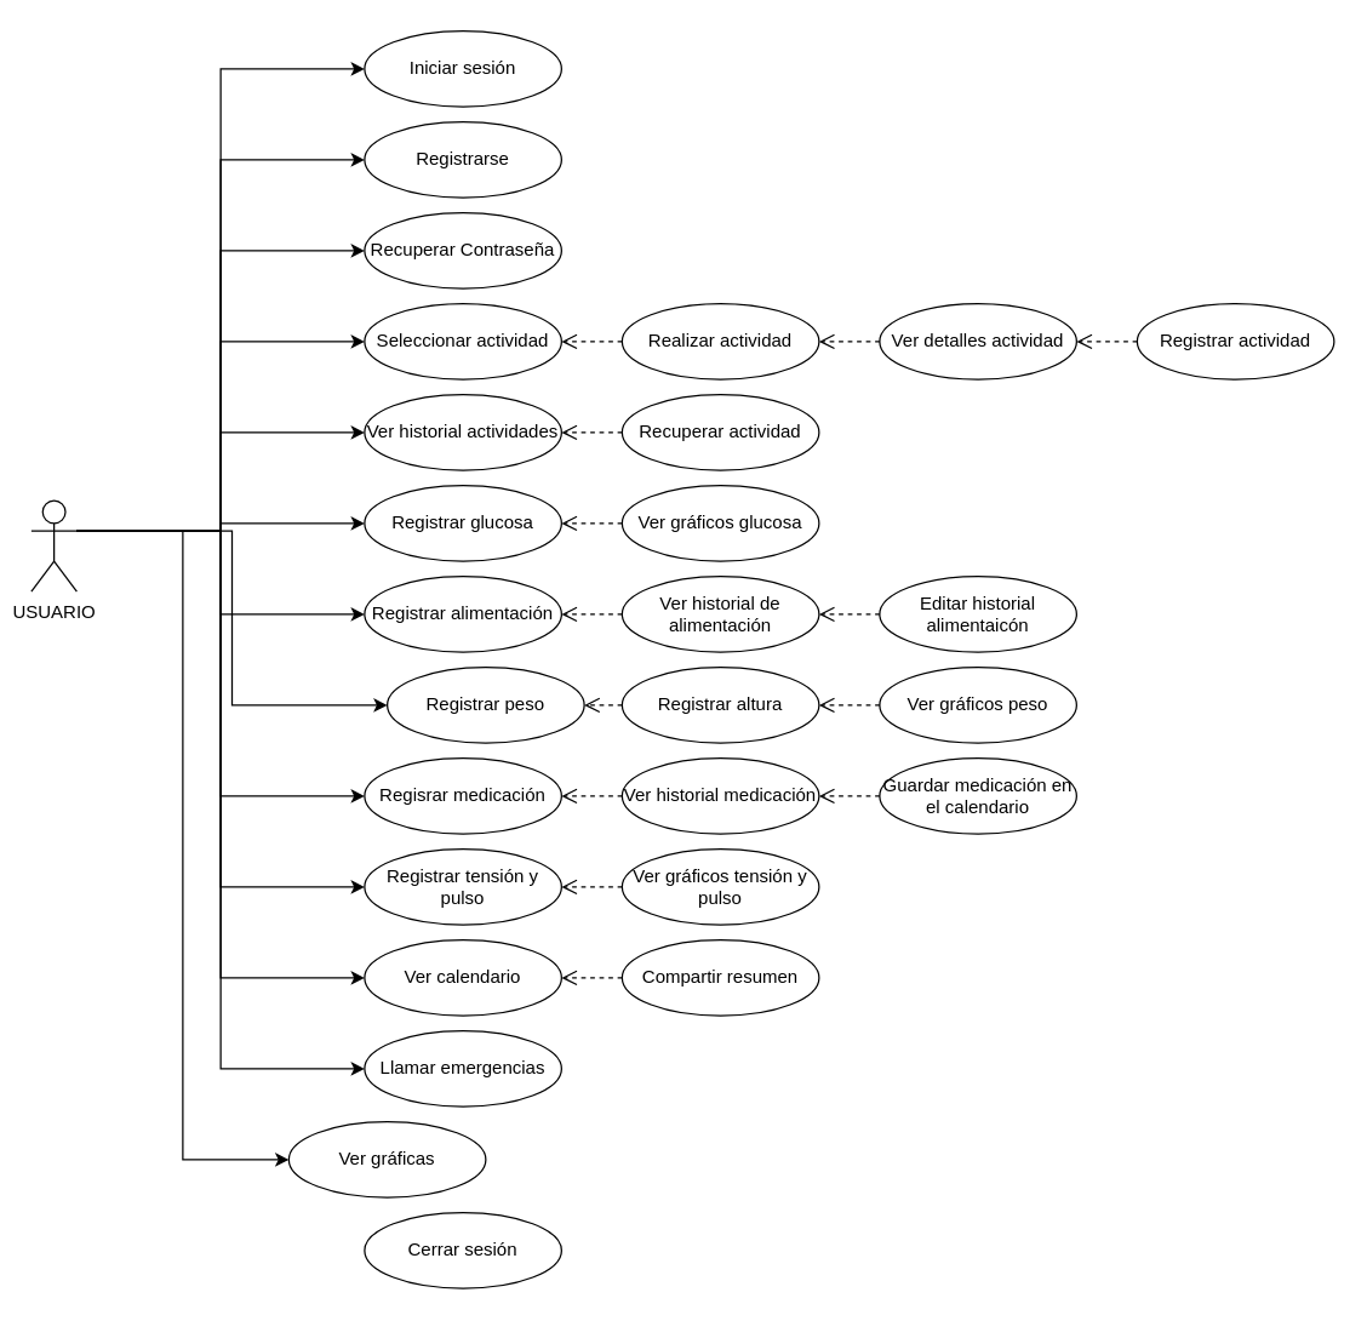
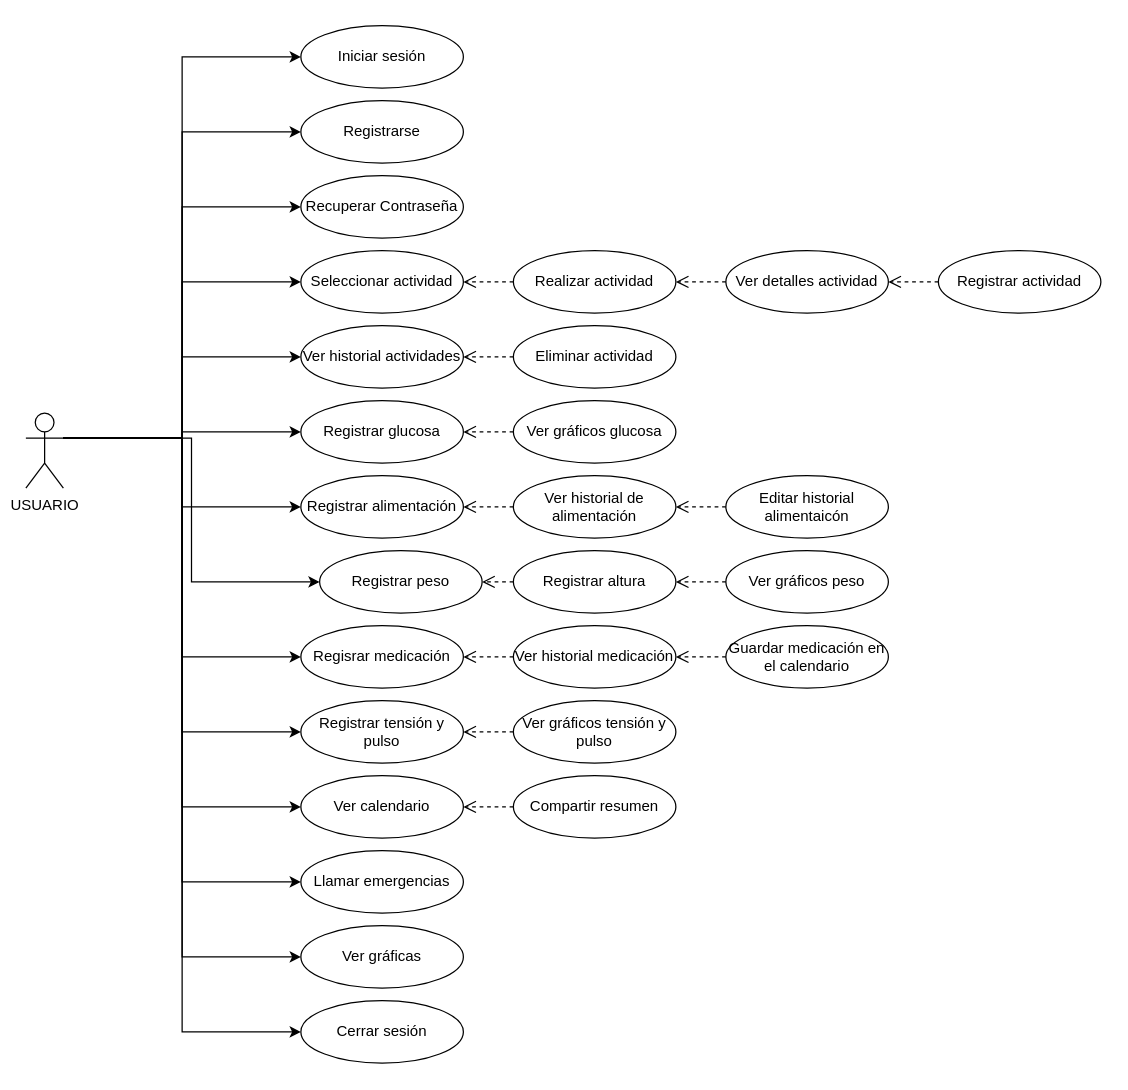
  <mxCell id="0" />
  <mxCell id="1" parent="0" />
  <mxCell id="2" style="edgeStyle=orthogonalEdgeStyle;rounded=0;orthogonalLoop=1;jettySize=auto;html=1;exitX=1;exitY=0.333;exitDx=0;exitDy=0;exitPerimeter=0;entryX=0;entryY=0.5;entryDx=0;entryDy=0;" edge="1" parent="1" source="16" target="17"><mxGeometry relative="1" as="geometry" /></mxCell>
  <mxCell id="3" style="edgeStyle=orthogonalEdgeStyle;rounded=0;orthogonalLoop=1;jettySize=auto;html=1;exitX=1;exitY=0.333;exitDx=0;exitDy=0;exitPerimeter=0;entryX=0;entryY=0.5;entryDx=0;entryDy=0;" edge="1" parent="1" source="16" target="18"><mxGeometry relative="1" as="geometry" /></mxCell>
  <mxCell id="4" style="edgeStyle=orthogonalEdgeStyle;rounded=0;orthogonalLoop=1;jettySize=auto;html=1;exitX=1;exitY=0.333;exitDx=0;exitDy=0;exitPerimeter=0;entryX=0;entryY=0.5;entryDx=0;entryDy=0;" edge="1" parent="1" source="16" target="19"><mxGeometry relative="1" as="geometry" /></mxCell>
  <mxCell id="5" style="edgeStyle=orthogonalEdgeStyle;rounded=0;orthogonalLoop=1;jettySize=auto;html=1;exitX=1;exitY=0.333;exitDx=0;exitDy=0;exitPerimeter=0;entryX=0;entryY=0.5;entryDx=0;entryDy=0;" edge="1" parent="1" source="16" target="20"><mxGeometry relative="1" as="geometry" /></mxCell>
  <mxCell id="6" style="edgeStyle=orthogonalEdgeStyle;rounded=0;orthogonalLoop=1;jettySize=auto;html=1;exitX=1;exitY=0.333;exitDx=0;exitDy=0;exitPerimeter=0;entryX=0;entryY=0.5;entryDx=0;entryDy=0;" edge="1" parent="1" source="16" target="22"><mxGeometry relative="1" as="geometry" /></mxCell>
  <mxCell id="7" style="edgeStyle=orthogonalEdgeStyle;rounded=0;orthogonalLoop=1;jettySize=auto;html=1;exitX=1;exitY=0.333;exitDx=0;exitDy=0;exitPerimeter=0;entryX=0;entryY=0.5;entryDx=0;entryDy=0;" edge="1" parent="1" source="16" target="32"><mxGeometry relative="1" as="geometry" /></mxCell>
  <mxCell id="8" style="edgeStyle=orthogonalEdgeStyle;rounded=0;orthogonalLoop=1;jettySize=auto;html=1;exitX=1;exitY=0.333;exitDx=0;exitDy=0;exitPerimeter=0;entryX=0;entryY=0.5;entryDx=0;entryDy=0;" edge="1" parent="1" source="16" target="34"><mxGeometry relative="1" as="geometry" /></mxCell>
  <mxCell id="9" style="edgeStyle=orthogonalEdgeStyle;rounded=0;orthogonalLoop=1;jettySize=auto;html=1;exitX=1;exitY=0.333;exitDx=0;exitDy=0;exitPerimeter=0;entryX=0;entryY=0.5;entryDx=0;entryDy=0;" edge="1" parent="1" source="16" target="23"><mxGeometry relative="1" as="geometry" /></mxCell>
  <mxCell id="10" style="edgeStyle=orthogonalEdgeStyle;rounded=0;orthogonalLoop=1;jettySize=auto;html=1;exitX=1;exitY=0.333;exitDx=0;exitDy=0;exitPerimeter=0;entryX=0;entryY=0.5;entryDx=0;entryDy=0;" edge="1" parent="1" source="16" target="37"><mxGeometry relative="1" as="geometry" /></mxCell>
  <mxCell id="11" style="edgeStyle=orthogonalEdgeStyle;rounded=0;orthogonalLoop=1;jettySize=auto;html=1;exitX=1;exitY=0.333;exitDx=0;exitDy=0;exitPerimeter=0;entryX=0;entryY=0.5;entryDx=0;entryDy=0;" edge="1" parent="1" source="16" target="30"><mxGeometry relative="1" as="geometry" /></mxCell>
  <mxCell id="12" style="edgeStyle=orthogonalEdgeStyle;rounded=0;orthogonalLoop=1;jettySize=auto;html=1;exitX=1;exitY=0.333;exitDx=0;exitDy=0;exitPerimeter=0;entryX=0;entryY=0.5;entryDx=0;entryDy=0;" edge="1" parent="1" source="16" target="40"><mxGeometry relative="1" as="geometry" /></mxCell>
  <mxCell id="13" style="edgeStyle=orthogonalEdgeStyle;rounded=0;orthogonalLoop=1;jettySize=auto;html=1;exitX=1;exitY=0.333;exitDx=0;exitDy=0;exitPerimeter=0;entryX=0;entryY=0.5;entryDx=0;entryDy=0;" edge="1" parent="1" source="16" target="42"><mxGeometry relative="1" as="geometry" /></mxCell>
  <mxCell id="14" style="edgeStyle=orthogonalEdgeStyle;rounded=0;orthogonalLoop=1;jettySize=auto;html=1;exitX=1;exitY=0.333;exitDx=0;exitDy=0;exitPerimeter=0;entryX=0;entryY=0.5;entryDx=0;entryDy=0;" edge="1" parent="1" source="16" target="43"><mxGeometry relative="1" as="geometry" /></mxCell>
+ <mxCell id="15" style="edgeStyle=orthogonalEdgeStyle;rounded=0;orthogonalLoop=1;jettySize=auto;html=1;exitX=1;exitY=0.333;exitDx=0;exitDy=0;exitPerimeter=0;entryX=0;entryY=0.5;entryDx=0;entryDy=0;" edge="1" parent="1" source="16" target="44"><mxGeometry relative="1" as="geometry" /></mxCell>
  <mxCell id="16" value="USUARIO" style="shape=umlActor;verticalLabelPosition=bottom;verticalAlign=top;html=1;" vertex="1" parent="1"><mxGeometry x="20" y="330" width="30" height="60" as="geometry" /></mxCell>
  <mxCell id="17" value="Iniciar sesión" style="ellipse;whiteSpace=wrap;html=1;" vertex="1" parent="1"><mxGeometry x="240" y="20" width="130" height="50" as="geometry" /></mxCell>
  <mxCell id="18" value="&lt;div&gt;Registrarse&lt;/div&gt;" style="ellipse;whiteSpace=wrap;html=1;" vertex="1" parent="1"><mxGeometry x="240" y="80" width="130" height="50" as="geometry" /></mxCell>
  <mxCell id="19" value="&lt;div&gt;Recuperar Contraseña&lt;/div&gt;" style="ellipse;whiteSpace=wrap;html=1;" vertex="1" parent="1"><mxGeometry x="240" y="140" width="130" height="50" as="geometry" /></mxCell>
  <mxCell id="20" value="&lt;div&gt;Seleccionar actividad&lt;/div&gt;" style="ellipse;whiteSpace=wrap;html=1;" vertex="1" parent="1"><mxGeometry x="240" y="200" width="130" height="50" as="geometry" /></mxCell>
  <mxCell id="21" value="&lt;div&gt;Ver detalles actividad&lt;/div&gt;" style="ellipse;whiteSpace=wrap;html=1;" vertex="1" parent="1"><mxGeometry x="580" y="200" width="130" height="50" as="geometry" /></mxCell>
  <mxCell id="22" value="&lt;div&gt;Ver historial actividades&lt;/div&gt;" style="ellipse;whiteSpace=wrap;html=1;" vertex="1" parent="1"><mxGeometry x="240" y="260" width="130" height="50" as="geometry" /></mxCell>
  <mxCell id="23" value="&lt;div&gt;Registrar peso&lt;/div&gt;" style="ellipse;whiteSpace=wrap;html=1;" vertex="1" parent="1"><mxGeometry x="255" y="440" width="130" height="50" as="geometry" /></mxCell>
  <mxCell id="24" value="&lt;div&gt;Registrar actividad&lt;/div&gt;" style="ellipse;whiteSpace=wrap;html=1;" vertex="1" parent="1"><mxGeometry x="750" y="200" width="130" height="50" as="geometry" /></mxCell>
  <mxCell id="25" value="&lt;div&gt;Realizar actividad&lt;/div&gt;" style="ellipse;whiteSpace=wrap;html=1;" vertex="1" parent="1"><mxGeometry x="410" y="200" width="130" height="50" as="geometry" /></mxCell>
  <mxCell id="26" style="edgeStyle=orthogonalEdgeStyle;rounded=0;orthogonalLoop=1;jettySize=auto;html=1;exitX=0.5;exitY=1;exitDx=0;exitDy=0;" edge="1" parent="1" source="25" target="25"><mxGeometry relative="1" as="geometry" /></mxCell>
- <mxCell id="27" value="&lt;div&gt;Recuperar actividad&lt;/div&gt;" style="ellipse;whiteSpace=wrap;html=1;" vertex="1" parent="1"><mxGeometry x="410" y="260" width="130" height="50" as="geometry" /></mxCell>
+ <mxCell id="27" value="&lt;div&gt;Eliminar actividad&lt;/div&gt;" style="ellipse;whiteSpace=wrap;html=1;" vertex="1" parent="1"><mxGeometry x="410" y="260" width="130" height="50" as="geometry" /></mxCell>
  <mxCell id="28" value="&lt;div&gt;Ver gráficos peso&lt;/div&gt;" style="ellipse;whiteSpace=wrap;html=1;" vertex="1" parent="1"><mxGeometry x="580" y="440" width="130" height="50" as="geometry" /></mxCell>
  <mxCell id="29" value="&lt;div&gt;Registrar altura&lt;/div&gt;" style="ellipse;whiteSpace=wrap;html=1;" vertex="1" parent="1"><mxGeometry x="410" y="440" width="130" height="50" as="geometry" /></mxCell>
  <mxCell id="30" value="&lt;div&gt;Registrar tensión y pulso&lt;/div&gt;" style="ellipse;whiteSpace=wrap;html=1;" vertex="1" parent="1"><mxGeometry x="240" y="560" width="130" height="50" as="geometry" /></mxCell>
  <mxCell id="31" value="&lt;div&gt;Ver gráficos tensión y pulso&lt;/div&gt;" style="ellipse;whiteSpace=wrap;html=1;" vertex="1" parent="1"><mxGeometry x="410" y="560" width="130" height="50" as="geometry" /></mxCell>
  <mxCell id="32" value="&lt;div&gt;Registrar glucosa&lt;/div&gt;" style="ellipse;whiteSpace=wrap;html=1;" vertex="1" parent="1"><mxGeometry x="240" y="320" width="130" height="50" as="geometry" /></mxCell>
  <mxCell id="33" value="&lt;div&gt;Ver gráficos glucosa&lt;/div&gt;" style="ellipse;whiteSpace=wrap;html=1;" vertex="1" parent="1"><mxGeometry x="410" y="320" width="130" height="50" as="geometry" /></mxCell>
  <mxCell id="34" value="&lt;div&gt;Registrar alimentación&lt;/div&gt;" style="ellipse;whiteSpace=wrap;html=1;" vertex="1" parent="1"><mxGeometry x="240" y="380" width="130" height="50" as="geometry" /></mxCell>
  <mxCell id="35" value="&lt;div&gt;Ver historial de alimentación&lt;/div&gt;" style="ellipse;whiteSpace=wrap;html=1;" vertex="1" parent="1"><mxGeometry x="410" y="380" width="130" height="50" as="geometry" /></mxCell>
  <mxCell id="36" value="&lt;div&gt;Editar historial alimentaicón&lt;/div&gt;" style="ellipse;whiteSpace=wrap;html=1;" vertex="1" parent="1"><mxGeometry x="580" y="380" width="130" height="50" as="geometry" /></mxCell>
  <mxCell id="37" value="&lt;div&gt;Regisrar medicación&lt;/div&gt;" style="ellipse;whiteSpace=wrap;html=1;" vertex="1" parent="1"><mxGeometry x="240" y="500" width="130" height="50" as="geometry" /></mxCell>
  <mxCell id="38" value="&lt;div&gt;Ver historial medicación&lt;/div&gt;" style="ellipse;whiteSpace=wrap;html=1;" vertex="1" parent="1"><mxGeometry x="410" y="500" width="130" height="50" as="geometry" /></mxCell>
  <mxCell id="39" value="&lt;div&gt;Guardar medicación en el calendario&lt;/div&gt;" style="ellipse;whiteSpace=wrap;html=1;" vertex="1" parent="1"><mxGeometry x="580" y="500" width="130" height="50" as="geometry" /></mxCell>
  <mxCell id="40" value="&lt;div&gt;Ver calendario&lt;/div&gt;" style="ellipse;whiteSpace=wrap;html=1;" vertex="1" parent="1"><mxGeometry x="240" y="620" width="130" height="50" as="geometry" /></mxCell>
  <mxCell id="41" value="&lt;div&gt;Compartir resumen&lt;/div&gt;" style="ellipse;whiteSpace=wrap;html=1;" vertex="1" parent="1"><mxGeometry x="410" y="620" width="130" height="50" as="geometry" /></mxCell>
  <mxCell id="42" value="&lt;div&gt;Llamar emergencias&lt;/div&gt;" style="ellipse;whiteSpace=wrap;html=1;" vertex="1" parent="1"><mxGeometry x="240" y="680" width="130" height="50" as="geometry" /></mxCell>
- <mxCell id="43" value="&lt;div&gt;Ver gráficas&lt;/div&gt;" style="ellipse;whiteSpace=wrap;html=1;" vertex="1" parent="1"><mxGeometry x="190" y="740" width="130" height="50" as="geometry" /></mxCell>
+ <mxCell id="43" value="&lt;div&gt;Ver gráficas&lt;/div&gt;" style="ellipse;whiteSpace=wrap;html=1;" vertex="1" parent="1"><mxGeometry x="240" y="740" width="130" height="50" as="geometry" /></mxCell>
  <mxCell id="44" value="Cerrar sesión" style="ellipse;whiteSpace=wrap;html=1;" vertex="1" parent="1"><mxGeometry x="240" y="800" width="130" height="50" as="geometry" /></mxCell>
  <mxCell id="45" value="" style="html=1;verticalAlign=bottom;endArrow=open;dashed=1;endSize=8;curved=0;rounded=0;exitX=0;exitY=0.5;exitDx=0;exitDy=0;entryX=1;entryY=0.5;entryDx=0;entryDy=0;" edge="1" parent="1" source="25" target="20"><mxGeometry relative="1" as="geometry"><mxPoint x="80" y="530" as="sourcePoint" /><mxPoint x="0" y="530" as="targetPoint" /></mxGeometry></mxCell>
  <mxCell id="46" value="" style="html=1;verticalAlign=bottom;endArrow=open;dashed=1;endSize=8;curved=0;rounded=0;exitX=0;exitY=0.5;exitDx=0;exitDy=0;entryX=1;entryY=0.5;entryDx=0;entryDy=0;" edge="1" parent="1" source="21" target="25"><mxGeometry relative="1" as="geometry"><mxPoint x="90" y="540" as="sourcePoint" /><mxPoint x="10" y="540" as="targetPoint" /></mxGeometry></mxCell>
  <mxCell id="47" value="" style="html=1;verticalAlign=bottom;endArrow=open;dashed=1;endSize=8;curved=0;rounded=0;exitX=0;exitY=0.5;exitDx=0;exitDy=0;entryX=1;entryY=0.5;entryDx=0;entryDy=0;" edge="1" parent="1" source="24" target="21"><mxGeometry relative="1" as="geometry"><mxPoint x="100" y="550" as="sourcePoint" /><mxPoint x="20" y="550" as="targetPoint" /></mxGeometry></mxCell>
  <mxCell id="48" value="" style="html=1;verticalAlign=bottom;endArrow=open;dashed=1;endSize=8;curved=0;rounded=0;exitX=0;exitY=0.5;exitDx=0;exitDy=0;entryX=1;entryY=0.5;entryDx=0;entryDy=0;" edge="1" parent="1" source="35" target="34"><mxGeometry relative="1" as="geometry"><mxPoint x="110" y="560" as="sourcePoint" /><mxPoint x="30" y="560" as="targetPoint" /></mxGeometry></mxCell>
  <mxCell id="49" value="" style="html=1;verticalAlign=bottom;endArrow=open;dashed=1;endSize=8;curved=0;rounded=0;exitX=0;exitY=0.5;exitDx=0;exitDy=0;" edge="1" parent="1" source="27" target="22"><mxGeometry relative="1" as="geometry"><mxPoint x="120" y="570" as="sourcePoint" /><mxPoint x="40" y="570" as="targetPoint" /></mxGeometry></mxCell>
  <mxCell id="50" value="" style="html=1;verticalAlign=bottom;endArrow=open;dashed=1;endSize=8;curved=0;rounded=0;exitX=0;exitY=0.5;exitDx=0;exitDy=0;" edge="1" parent="1" source="33" target="32"><mxGeometry relative="1" as="geometry"><mxPoint x="130" y="580" as="sourcePoint" /><mxPoint x="50" y="580" as="targetPoint" /></mxGeometry></mxCell>
  <mxCell id="51" value="" style="html=1;verticalAlign=bottom;endArrow=open;dashed=1;endSize=8;curved=0;rounded=0;exitX=0;exitY=0.5;exitDx=0;exitDy=0;entryX=1;entryY=0.5;entryDx=0;entryDy=0;" edge="1" parent="1" source="29" target="23"><mxGeometry relative="1" as="geometry"><mxPoint x="140" y="590" as="sourcePoint" /><mxPoint x="60" y="590" as="targetPoint" /></mxGeometry></mxCell>
  <mxCell id="52" value="" style="html=1;verticalAlign=bottom;endArrow=open;dashed=1;endSize=8;curved=0;rounded=0;exitX=0;exitY=0.5;exitDx=0;exitDy=0;entryX=1;entryY=0.5;entryDx=0;entryDy=0;" edge="1" parent="1" source="38" target="37"><mxGeometry relative="1" as="geometry"><mxPoint x="150" y="600" as="sourcePoint" /><mxPoint x="70" y="600" as="targetPoint" /></mxGeometry></mxCell>
  <mxCell id="53" value="" style="html=1;verticalAlign=bottom;endArrow=open;dashed=1;endSize=8;curved=0;rounded=0;exitX=0;exitY=0.5;exitDx=0;exitDy=0;entryX=1;entryY=0.5;entryDx=0;entryDy=0;" edge="1" parent="1" source="31" target="30"><mxGeometry relative="1" as="geometry"><mxPoint x="160" y="610" as="sourcePoint" /><mxPoint x="380" y="610" as="targetPoint" /></mxGeometry></mxCell>
  <mxCell id="54" value="" style="html=1;verticalAlign=bottom;endArrow=open;dashed=1;endSize=8;curved=0;rounded=0;exitX=0;exitY=0.5;exitDx=0;exitDy=0;entryX=1;entryY=0.5;entryDx=0;entryDy=0;" edge="1" parent="1" source="41" target="40"><mxGeometry relative="1" as="geometry"><mxPoint x="170" y="620" as="sourcePoint" /><mxPoint x="90" y="620" as="targetPoint" /></mxGeometry></mxCell>
  <mxCell id="55" value="" style="html=1;verticalAlign=bottom;endArrow=open;dashed=1;endSize=8;curved=0;rounded=0;exitX=0;exitY=0.5;exitDx=0;exitDy=0;entryX=1;entryY=0.5;entryDx=0;entryDy=0;" edge="1" parent="1" source="36" target="35"><mxGeometry relative="1" as="geometry"><mxPoint x="180" y="630" as="sourcePoint" /><mxPoint x="100" y="630" as="targetPoint" /></mxGeometry></mxCell>
  <mxCell id="56" value="" style="html=1;verticalAlign=bottom;endArrow=open;dashed=1;endSize=8;curved=0;rounded=0;exitX=0;exitY=0.5;exitDx=0;exitDy=0;entryX=1;entryY=0.5;entryDx=0;entryDy=0;" edge="1" parent="1" source="28" target="29"><mxGeometry relative="1" as="geometry"><mxPoint x="190" as="sourcePoint" y="640" /><mxPoint x="110" as="targetPoint" y="640" /></mxGeometry></mxCell>
  <mxCell id="57" value="" style="html=1;verticalAlign=bottom;endArrow=open;dashed=1;endSize=8;curved=0;rounded=0;exitX=0;exitY=0.5;exitDx=0;exitDy=0;entryX=1;entryY=0.5;entryDx=0;entryDy=0;" edge="1" parent="1" source="39" target="38"><mxGeometry relative="1" as="geometry"><mxPoint x="200" y="650" as="sourcePoint" /><mxPoint x="120" y="650" as="targetPoint" /></mxGeometry></mxCell>
